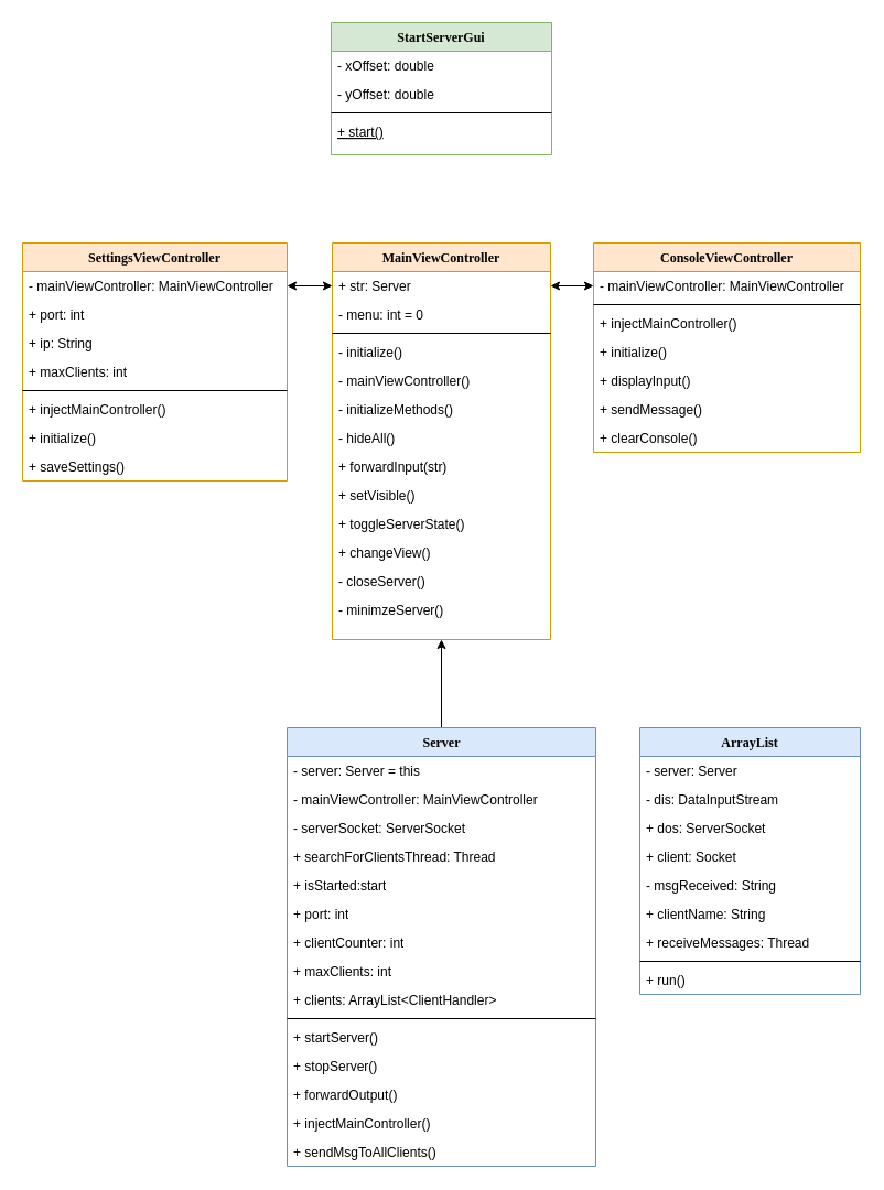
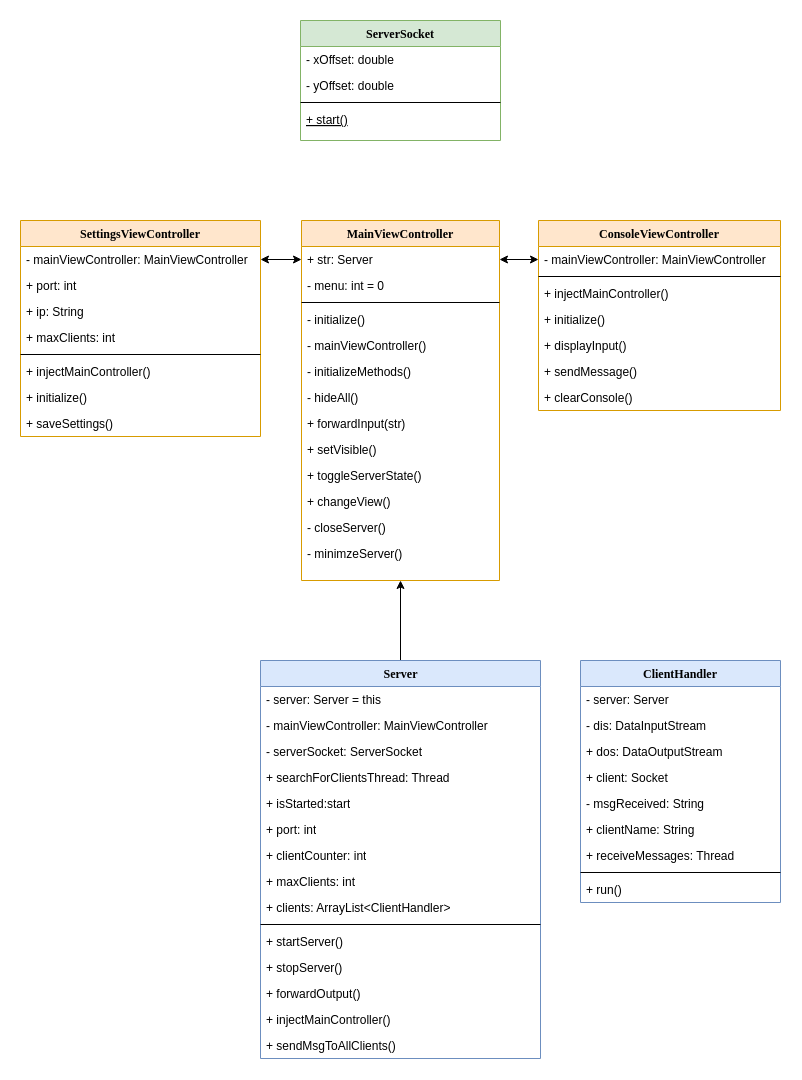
  <mxCell id="0" />
  <mxCell id="1" parent="0" />
- <mxCell id="2" value="StartServerGui" style="swimlane;fontStyle=1;align=center;verticalAlign=top;childLayout=stackLayout;horizontal=1;startSize=26;horizontalStack=0;resizeParent=1;resizeParentMax=0;resizeLast=0;collapsible=1;marginBottom=0;fontFamily=Verdana;fillColor=#d5e8d4;strokeColor=#82b366;" parent="1" vertex="1"><mxGeometry x="300" y="20" width="200" height="120" as="geometry" /></mxCell>
+ <mxCell id="2" value="ServerSocket" style="swimlane;fontStyle=1;align=center;verticalAlign=top;childLayout=stackLayout;horizontal=1;startSize=26;horizontalStack=0;resizeParent=1;resizeParentMax=0;resizeLast=0;collapsible=1;marginBottom=0;fontFamily=Verdana;fillColor=#d5e8d4;strokeColor=#82b366;" parent="1" vertex="1"><mxGeometry x="300" y="20" width="200" height="120" as="geometry" /></mxCell>
  <mxCell id="3" value="- xOffset: double" style="text;align=left;verticalAlign=top;spacingLeft=4;spacingRight=4;overflow=hidden;rotatable=0;points=[[0,0.5],[1,0.5]];portConstraint=eastwest;" parent="2" vertex="1"><mxGeometry y="26" width="200" height="26" as="geometry" /></mxCell>
  <mxCell id="4" value="- yOffset: double" style="text;align=left;verticalAlign=top;spacingLeft=4;spacingRight=4;overflow=hidden;rotatable=0;points=[[0,0.5],[1,0.5]];portConstraint=eastwest;" parent="2" vertex="1"><mxGeometry y="52" width="200" height="26" as="geometry" /></mxCell>
  <mxCell id="5" value="" style="line;strokeWidth=1;fillColor=none;align=left;verticalAlign=middle;spacingTop=-1;spacingLeft=3;spacingRight=3;rotatable=0;labelPosition=right;points=[];portConstraint=eastwest;" parent="2" vertex="1"><mxGeometry y="78" width="200" height="8" as="geometry" /></mxCell>
  <mxCell id="6" value="+ start()" style="text;strokeColor=none;fillColor=none;align=left;verticalAlign=top;spacingLeft=4;spacingRight=4;overflow=hidden;rotatable=0;points=[[0,0.5],[1,0.5]];portConstraint=eastwest;fontStyle=4" parent="2" vertex="1"><mxGeometry y="86" width="200" height="34" as="geometry" /></mxCell>
  <mxCell id="7" style="edgeStyle=orthogonalEdgeStyle;rounded=0;orthogonalLoop=1;jettySize=auto;html=1;entryX=0.5;entryY=0;entryDx=0;entryDy=0;fontFamily=Verdana;startArrow=classic;startFill=1;endArrow=none;" parent="1" source="8" target="22" edge="1"><mxGeometry relative="1" as="geometry" /></mxCell>
  <mxCell id="8" value="MainViewController" style="swimlane;fontStyle=1;align=center;verticalAlign=top;childLayout=stackLayout;horizontal=1;startSize=26;horizontalStack=0;resizeParent=1;resizeParentMax=0;resizeLast=0;collapsible=1;marginBottom=0;fontFamily=Verdana;fillColor=#ffe6cc;strokeColor=#d79b00;" parent="1" vertex="1"><mxGeometry x="301" y="220" width="198" height="360" as="geometry" /></mxCell>
  <mxCell id="9" value="+ str: Server" style="text;strokeColor=none;fillColor=none;align=left;verticalAlign=top;spacingLeft=4;spacingRight=4;overflow=hidden;rotatable=0;points=[[0,0.5],[1,0.5]];portConstraint=eastwest;" parent="8" vertex="1"><mxGeometry y="26" width="198" height="26" as="geometry" /></mxCell>
  <mxCell id="10" value="- menu: int = 0" style="text;strokeColor=none;fillColor=none;align=left;verticalAlign=top;spacingLeft=4;spacingRight=4;overflow=hidden;rotatable=0;points=[[0,0.5],[1,0.5]];portConstraint=eastwest;" parent="8" vertex="1"><mxGeometry y="52" width="198" height="26" as="geometry" /></mxCell>
  <mxCell id="11" value="" style="line;strokeWidth=1;fillColor=none;align=left;verticalAlign=middle;spacingTop=-1;spacingLeft=3;spacingRight=3;rotatable=0;labelPosition=right;points=[];portConstraint=eastwest;" parent="8" vertex="1"><mxGeometry y="78" width="198" height="8" as="geometry" /></mxCell>
  <mxCell id="12" value="- initialize()" style="text;strokeColor=none;fillColor=none;align=left;verticalAlign=top;spacingLeft=4;spacingRight=4;overflow=hidden;rotatable=0;points=[[0,0.5],[1,0.5]];portConstraint=eastwest;" parent="8" vertex="1"><mxGeometry y="86" width="198" height="26" as="geometry" /></mxCell>
  <mxCell id="13" value="- mainViewController()&#10;" style="text;strokeColor=none;fillColor=none;align=left;verticalAlign=top;spacingLeft=4;spacingRight=4;overflow=hidden;rotatable=0;points=[[0,0.5],[1,0.5]];portConstraint=eastwest;" parent="8" vertex="1"><mxGeometry y="112" width="198" height="26" as="geometry" /></mxCell>
  <mxCell id="14" value="- initializeMethods()" style="text;strokeColor=none;fillColor=none;align=left;verticalAlign=top;spacingLeft=4;spacingRight=4;overflow=hidden;rotatable=0;points=[[0,0.5],[1,0.5]];portConstraint=eastwest;" parent="8" vertex="1"><mxGeometry y="138" width="198" height="26" as="geometry" /></mxCell>
  <mxCell id="15" value="- hideAll()" style="text;strokeColor=none;fillColor=none;align=left;verticalAlign=top;spacingLeft=4;spacingRight=4;overflow=hidden;rotatable=0;points=[[0,0.5],[1,0.5]];portConstraint=eastwest;" parent="8" vertex="1"><mxGeometry y="164" width="198" height="26" as="geometry" /></mxCell>
  <mxCell id="16" value="+ forwardInput(str)" style="text;strokeColor=none;fillColor=none;align=left;verticalAlign=top;spacingLeft=4;spacingRight=4;overflow=hidden;rotatable=0;points=[[0,0.5],[1,0.5]];portConstraint=eastwest;" parent="8" vertex="1"><mxGeometry y="190" width="198" height="26" as="geometry" /></mxCell>
  <mxCell id="17" value="+ setVisible()" style="text;strokeColor=none;fillColor=none;align=left;verticalAlign=top;spacingLeft=4;spacingRight=4;overflow=hidden;rotatable=0;points=[[0,0.5],[1,0.5]];portConstraint=eastwest;" parent="8" vertex="1"><mxGeometry y="216" width="198" height="26" as="geometry" /></mxCell>
  <mxCell id="18" value="+ toggleServerState()" style="text;strokeColor=none;fillColor=none;align=left;verticalAlign=top;spacingLeft=4;spacingRight=4;overflow=hidden;rotatable=0;points=[[0,0.5],[1,0.5]];portConstraint=eastwest;" parent="8" vertex="1"><mxGeometry y="242" width="198" height="26" as="geometry" /></mxCell>
  <mxCell id="19" value="+ changeView()" style="text;strokeColor=none;fillColor=none;align=left;verticalAlign=top;spacingLeft=4;spacingRight=4;overflow=hidden;rotatable=0;points=[[0,0.5],[1,0.5]];portConstraint=eastwest;" parent="8" vertex="1"><mxGeometry y="268" width="198" height="26" as="geometry" /></mxCell>
  <mxCell id="20" value="- closeServer()" style="text;strokeColor=none;fillColor=none;align=left;verticalAlign=top;spacingLeft=4;spacingRight=4;overflow=hidden;rotatable=0;points=[[0,0.5],[1,0.5]];portConstraint=eastwest;" parent="8" vertex="1"><mxGeometry y="294" width="198" height="26" as="geometry" /></mxCell>
  <mxCell id="21" value="- minimzeServer()" style="text;strokeColor=none;fillColor=none;align=left;verticalAlign=top;spacingLeft=4;spacingRight=4;overflow=hidden;rotatable=0;points=[[0,0.5],[1,0.5]];portConstraint=eastwest;" parent="8" vertex="1"><mxGeometry y="320" width="198" height="40" as="geometry" /></mxCell>
  <mxCell id="22" value="Server" style="swimlane;html=1;fontStyle=1;align=center;verticalAlign=top;childLayout=stackLayout;horizontal=1;startSize=26;horizontalStack=0;resizeParent=1;resizeLast=0;collapsible=1;marginBottom=0;swimlaneFillColor=#ffffff;rounded=0;shadow=0;comic=0;labelBackgroundColor=none;strokeWidth=1;fillColor=#dae8fc;fontFamily=Verdana;fontSize=12;strokeColor=#6c8ebf;" parent="1" vertex="1"><mxGeometry x="260" y="660" width="280" height="398" as="geometry" /></mxCell>
  <mxCell id="23" value="- server: Server = this" style="text;html=1;strokeColor=none;fillColor=none;align=left;verticalAlign=top;spacingLeft=4;spacingRight=4;whiteSpace=wrap;overflow=hidden;rotatable=0;points=[[0,0.5],[1,0.5]];portConstraint=eastwest;" parent="22" vertex="1"><mxGeometry y="26" width="280" height="26" as="geometry" /></mxCell>
  <mxCell id="24" value="- mainViewController: MainViewController" style="text;html=1;strokeColor=none;fillColor=none;align=left;verticalAlign=top;spacingLeft=4;spacingRight=4;whiteSpace=wrap;overflow=hidden;rotatable=0;points=[[0,0.5],[1,0.5]];portConstraint=eastwest;" parent="22" vertex="1"><mxGeometry y="52" width="280" height="26" as="geometry" /></mxCell>
  <mxCell id="25" value="- serverSocket: ServerSocket" style="text;html=1;strokeColor=none;fillColor=none;align=left;verticalAlign=top;spacingLeft=4;spacingRight=4;whiteSpace=wrap;overflow=hidden;rotatable=0;points=[[0,0.5],[1,0.5]];portConstraint=eastwest;" parent="22" vertex="1"><mxGeometry y="78" width="280" height="26" as="geometry" /></mxCell>
  <mxCell id="26" value="+ searchForClientsThread: Thread" style="text;html=1;strokeColor=none;fillColor=none;align=left;verticalAlign=top;spacingLeft=4;spacingRight=4;whiteSpace=wrap;overflow=hidden;rotatable=0;points=[[0,0.5],[1,0.5]];portConstraint=eastwest;" parent="22" vertex="1"><mxGeometry y="104" width="280" height="26" as="geometry" /></mxCell>
  <mxCell id="27" value="+ isStarted:start" style="text;html=1;strokeColor=none;fillColor=none;align=left;verticalAlign=top;spacingLeft=4;spacingRight=4;whiteSpace=wrap;overflow=hidden;rotatable=0;points=[[0,0.5],[1,0.5]];portConstraint=eastwest;" parent="22" vertex="1"><mxGeometry y="130" width="280" height="26" as="geometry" /></mxCell>
  <mxCell id="28" value="+ port: int" style="text;html=1;strokeColor=none;fillColor=none;align=left;verticalAlign=top;spacingLeft=4;spacingRight=4;whiteSpace=wrap;overflow=hidden;rotatable=0;points=[[0,0.5],[1,0.5]];portConstraint=eastwest;" parent="22" vertex="1"><mxGeometry y="156" width="280" height="26" as="geometry" /></mxCell>
  <mxCell id="29" value="+ clientCounter: int" style="text;html=1;strokeColor=none;fillColor=none;align=left;verticalAlign=top;spacingLeft=4;spacingRight=4;whiteSpace=wrap;overflow=hidden;rotatable=0;points=[[0,0.5],[1,0.5]];portConstraint=eastwest;" parent="22" vertex="1"><mxGeometry y="182" width="280" height="26" as="geometry" /></mxCell>
  <mxCell id="30" value="+ maxClients: int" style="text;html=1;strokeColor=none;fillColor=none;align=left;verticalAlign=top;spacingLeft=4;spacingRight=4;whiteSpace=wrap;overflow=hidden;rotatable=0;points=[[0,0.5],[1,0.5]];portConstraint=eastwest;" parent="22" vertex="1"><mxGeometry y="208" width="280" height="26" as="geometry" /></mxCell>
  <mxCell id="31" value="+ clients: ArrayList&amp;lt;ClientHandler&amp;gt;" style="text;html=1;strokeColor=none;fillColor=none;align=left;verticalAlign=top;spacingLeft=4;spacingRight=4;whiteSpace=wrap;overflow=hidden;rotatable=0;points=[[0,0.5],[1,0.5]];portConstraint=eastwest;" parent="22" vertex="1"><mxGeometry y="234" width="280" height="26" as="geometry" /></mxCell>
  <mxCell id="32" value="" style="line;html=1;strokeWidth=1;fillColor=none;align=left;verticalAlign=middle;spacingTop=-1;spacingLeft=3;spacingRight=3;rotatable=0;labelPosition=right;points=[];portConstraint=eastwest;" parent="22" vertex="1"><mxGeometry y="260" width="280" height="8" as="geometry" /></mxCell>
  <mxCell id="33" value="+ startServer()" style="text;html=1;strokeColor=none;fillColor=none;align=left;verticalAlign=top;spacingLeft=4;spacingRight=4;whiteSpace=wrap;overflow=hidden;rotatable=0;points=[[0,0.5],[1,0.5]];portConstraint=eastwest;" parent="22" vertex="1"><mxGeometry y="268" width="280" height="26" as="geometry" /></mxCell>
  <mxCell id="34" value="+ stopServer()" style="text;html=1;strokeColor=none;fillColor=none;align=left;verticalAlign=top;spacingLeft=4;spacingRight=4;whiteSpace=wrap;overflow=hidden;rotatable=0;points=[[0,0.5],[1,0.5]];portConstraint=eastwest;" parent="22" vertex="1"><mxGeometry y="294" width="280" height="26" as="geometry" /></mxCell>
  <mxCell id="35" value="+ forwardOutput()" style="text;html=1;strokeColor=none;fillColor=none;align=left;verticalAlign=top;spacingLeft=4;spacingRight=4;whiteSpace=wrap;overflow=hidden;rotatable=0;points=[[0,0.5],[1,0.5]];portConstraint=eastwest;" parent="22" vertex="1"><mxGeometry y="320" width="280" height="26" as="geometry" /></mxCell>
  <mxCell id="36" value="+ injectMainController()" style="text;html=1;strokeColor=none;fillColor=none;align=left;verticalAlign=top;spacingLeft=4;spacingRight=4;whiteSpace=wrap;overflow=hidden;rotatable=0;points=[[0,0.5],[1,0.5]];portConstraint=eastwest;" parent="22" vertex="1"><mxGeometry y="346" width="280" height="26" as="geometry" /></mxCell>
  <mxCell id="37" value="+ sendMsgToAllClients()" style="text;html=1;strokeColor=none;fillColor=none;align=left;verticalAlign=top;spacingLeft=4;spacingRight=4;whiteSpace=wrap;overflow=hidden;rotatable=0;points=[[0,0.5],[1,0.5]];portConstraint=eastwest;" parent="22" vertex="1"><mxGeometry y="372" width="280" height="26" as="geometry" /></mxCell>
  <mxCell id="38" value="SettingsViewController" style="swimlane;fontStyle=1;align=center;verticalAlign=top;childLayout=stackLayout;horizontal=1;startSize=26;horizontalStack=0;resizeParent=1;resizeParentMax=0;resizeLast=0;collapsible=1;marginBottom=0;fontFamily=Verdana;fillColor=#ffe6cc;strokeColor=#d79b00;" parent="1" vertex="1"><mxGeometry x="20" y="220" width="240" height="216" as="geometry" /></mxCell>
  <mxCell id="39" value="- mainViewController: MainViewController" style="text;strokeColor=none;fillColor=none;align=left;verticalAlign=top;spacingLeft=4;spacingRight=4;overflow=hidden;rotatable=0;points=[[0,0.5],[1,0.5]];portConstraint=eastwest;" parent="38" vertex="1"><mxGeometry y="26" width="240" height="26" as="geometry" /></mxCell>
  <mxCell id="40" value="+ port: int" style="text;strokeColor=none;fillColor=none;align=left;verticalAlign=top;spacingLeft=4;spacingRight=4;overflow=hidden;rotatable=0;points=[[0,0.5],[1,0.5]];portConstraint=eastwest;" parent="38" vertex="1"><mxGeometry y="52" width="240" height="26" as="geometry" /></mxCell>
  <mxCell id="41" value="+ ip: String" style="text;strokeColor=none;fillColor=none;align=left;verticalAlign=top;spacingLeft=4;spacingRight=4;overflow=hidden;rotatable=0;points=[[0,0.5],[1,0.5]];portConstraint=eastwest;" parent="38" vertex="1"><mxGeometry y="78" width="240" height="26" as="geometry" /></mxCell>
  <mxCell id="42" value="+ maxClients: int" style="text;strokeColor=none;fillColor=none;align=left;verticalAlign=top;spacingLeft=4;spacingRight=4;overflow=hidden;rotatable=0;points=[[0,0.5],[1,0.5]];portConstraint=eastwest;" parent="38" vertex="1"><mxGeometry y="104" width="240" height="26" as="geometry" /></mxCell>
  <mxCell id="43" value="" style="line;strokeWidth=1;fillColor=none;align=left;verticalAlign=middle;spacingTop=-1;spacingLeft=3;spacingRight=3;rotatable=0;labelPosition=right;points=[];portConstraint=eastwest;" parent="38" vertex="1"><mxGeometry y="130" width="240" height="8" as="geometry" /></mxCell>
  <mxCell id="44" value="+ injectMainController()" style="text;strokeColor=none;fillColor=none;align=left;verticalAlign=top;spacingLeft=4;spacingRight=4;overflow=hidden;rotatable=0;points=[[0,0.5],[1,0.5]];portConstraint=eastwest;" parent="38" vertex="1"><mxGeometry y="138" width="240" height="26" as="geometry" /></mxCell>
  <mxCell id="45" value="+ initialize()" style="text;strokeColor=none;fillColor=none;align=left;verticalAlign=top;spacingLeft=4;spacingRight=4;overflow=hidden;rotatable=0;points=[[0,0.5],[1,0.5]];portConstraint=eastwest;" parent="38" vertex="1"><mxGeometry y="164" width="240" height="26" as="geometry" /></mxCell>
  <mxCell id="46" value="+ saveSettings()" style="text;strokeColor=none;fillColor=none;align=left;verticalAlign=top;spacingLeft=4;spacingRight=4;overflow=hidden;rotatable=0;points=[[0,0.5],[1,0.5]];portConstraint=eastwest;" parent="38" vertex="1"><mxGeometry y="190" width="240" height="26" as="geometry" /></mxCell>
  <mxCell id="47" style="edgeStyle=orthogonalEdgeStyle;rounded=0;orthogonalLoop=1;jettySize=auto;html=1;entryX=0;entryY=0.5;entryDx=0;entryDy=0;startArrow=classic;startFill=1;fontFamily=Verdana;" parent="1" source="39" target="9" edge="1"><mxGeometry relative="1" as="geometry" /></mxCell>
  <mxCell id="48" value="ConsoleViewController" style="swimlane;fontStyle=1;align=center;verticalAlign=top;childLayout=stackLayout;horizontal=1;startSize=26;horizontalStack=0;resizeParent=1;resizeParentMax=0;resizeLast=0;collapsible=1;marginBottom=0;fontFamily=Verdana;fillColor=#ffe6cc;strokeColor=#d79b00;" parent="1" vertex="1"><mxGeometry x="538" y="220" width="242" height="190" as="geometry" /></mxCell>
  <mxCell id="49" value="- mainViewController: MainViewController" style="text;strokeColor=none;fillColor=none;align=left;verticalAlign=top;spacingLeft=4;spacingRight=4;overflow=hidden;rotatable=0;points=[[0,0.5],[1,0.5]];portConstraint=eastwest;" parent="48" vertex="1"><mxGeometry y="26" width="242" height="26" as="geometry" /></mxCell>
  <mxCell id="50" value="" style="line;strokeWidth=1;fillColor=none;align=left;verticalAlign=middle;spacingTop=-1;spacingLeft=3;spacingRight=3;rotatable=0;labelPosition=right;points=[];portConstraint=eastwest;" parent="48" vertex="1"><mxGeometry y="52" width="242" height="8" as="geometry" /></mxCell>
  <mxCell id="51" value="+ injectMainController()" style="text;strokeColor=none;fillColor=none;align=left;verticalAlign=top;spacingLeft=4;spacingRight=4;overflow=hidden;rotatable=0;points=[[0,0.5],[1,0.5]];portConstraint=eastwest;" parent="48" vertex="1"><mxGeometry y="60" width="242" height="26" as="geometry" /></mxCell>
  <mxCell id="52" value="+ initialize()" style="text;strokeColor=none;fillColor=none;align=left;verticalAlign=top;spacingLeft=4;spacingRight=4;overflow=hidden;rotatable=0;points=[[0,0.5],[1,0.5]];portConstraint=eastwest;" parent="48" vertex="1"><mxGeometry y="86" width="242" height="26" as="geometry" /></mxCell>
  <mxCell id="53" value="+ displayInput()" style="text;strokeColor=none;fillColor=none;align=left;verticalAlign=top;spacingLeft=4;spacingRight=4;overflow=hidden;rotatable=0;points=[[0,0.5],[1,0.5]];portConstraint=eastwest;" parent="48" vertex="1"><mxGeometry y="112" width="242" height="26" as="geometry" /></mxCell>
  <mxCell id="54" value="+ sendMessage()" style="text;strokeColor=none;fillColor=none;align=left;verticalAlign=top;spacingLeft=4;spacingRight=4;overflow=hidden;rotatable=0;points=[[0,0.5],[1,0.5]];portConstraint=eastwest;" parent="48" vertex="1"><mxGeometry y="138" width="242" height="26" as="geometry" /></mxCell>
  <mxCell id="55" value="+ clearConsole()" style="text;strokeColor=none;fillColor=none;align=left;verticalAlign=top;spacingLeft=4;spacingRight=4;overflow=hidden;rotatable=0;points=[[0,0.5],[1,0.5]];portConstraint=eastwest;" parent="48" vertex="1"><mxGeometry y="164" width="242" height="26" as="geometry" /></mxCell>
  <mxCell id="56" style="edgeStyle=orthogonalEdgeStyle;rounded=0;orthogonalLoop=1;jettySize=auto;html=1;startArrow=classic;startFill=1;fontFamily=Verdana;" parent="1" source="49" target="9" edge="1"><mxGeometry relative="1" as="geometry" /></mxCell>
- <mxCell id="57" value="ArrayList" style="swimlane;fontStyle=1;align=center;verticalAlign=top;childLayout=stackLayout;horizontal=1;startSize=26;horizontalStack=0;resizeParent=1;resizeParentMax=0;resizeLast=0;collapsible=1;marginBottom=0;fontFamily=Verdana;fillColor=#dae8fc;strokeColor=#6c8ebf;" parent="1" vertex="1"><mxGeometry x="580" y="660" width="200" height="242" as="geometry" /></mxCell>
+ <mxCell id="57" value="ClientHandler" style="swimlane;fontStyle=1;align=center;verticalAlign=top;childLayout=stackLayout;horizontal=1;startSize=26;horizontalStack=0;resizeParent=1;resizeParentMax=0;resizeLast=0;collapsible=1;marginBottom=0;fontFamily=Verdana;fillColor=#dae8fc;strokeColor=#6c8ebf;" parent="1" vertex="1"><mxGeometry x="580" y="660" width="200" height="242" as="geometry" /></mxCell>
  <mxCell id="58" value="- server: Server&#10;" style="text;strokeColor=none;fillColor=none;align=left;verticalAlign=top;spacingLeft=4;spacingRight=4;overflow=hidden;rotatable=0;points=[[0,0.5],[1,0.5]];portConstraint=eastwest;" parent="57" vertex="1"><mxGeometry y="26" width="200" height="26" as="geometry" /></mxCell>
  <mxCell id="59" value="- dis: DataInputStream&#10;" style="text;strokeColor=none;fillColor=none;align=left;verticalAlign=top;spacingLeft=4;spacingRight=4;overflow=hidden;rotatable=0;points=[[0,0.5],[1,0.5]];portConstraint=eastwest;" parent="57" vertex="1"><mxGeometry y="52" width="200" height="26" as="geometry" /></mxCell>
- <mxCell id="60" value="+ dos: ServerSocket" style="text;strokeColor=none;fillColor=none;align=left;verticalAlign=top;spacingLeft=4;spacingRight=4;overflow=hidden;rotatable=0;points=[[0,0.5],[1,0.5]];portConstraint=eastwest;" parent="57" vertex="1"><mxGeometry y="78" width="200" height="26" as="geometry" /></mxCell>
+ <mxCell id="60" value="+ dos: DataOutputStream" style="text;strokeColor=none;fillColor=none;align=left;verticalAlign=top;spacingLeft=4;spacingRight=4;overflow=hidden;rotatable=0;points=[[0,0.5],[1,0.5]];portConstraint=eastwest;" parent="57" vertex="1"><mxGeometry y="78" width="200" height="26" as="geometry" /></mxCell>
  <mxCell id="61" value="+ client: Socket" style="text;strokeColor=none;fillColor=none;align=left;verticalAlign=top;spacingLeft=4;spacingRight=4;overflow=hidden;rotatable=0;points=[[0,0.5],[1,0.5]];portConstraint=eastwest;" parent="57" vertex="1"><mxGeometry y="104" width="200" height="26" as="geometry" /></mxCell>
  <mxCell id="62" value="- msgReceived: String" style="text;strokeColor=none;fillColor=none;align=left;verticalAlign=top;spacingLeft=4;spacingRight=4;overflow=hidden;rotatable=0;points=[[0,0.5],[1,0.5]];portConstraint=eastwest;" parent="57" vertex="1"><mxGeometry y="130" width="200" height="26" as="geometry" /></mxCell>
  <mxCell id="63" value="+ clientName: String" style="text;strokeColor=none;fillColor=none;align=left;verticalAlign=top;spacingLeft=4;spacingRight=4;overflow=hidden;rotatable=0;points=[[0,0.5],[1,0.5]];portConstraint=eastwest;" parent="57" vertex="1"><mxGeometry y="156" width="200" height="26" as="geometry" /></mxCell>
  <mxCell id="64" value="+ receiveMessages: Thread" style="text;strokeColor=none;fillColor=none;align=left;verticalAlign=top;spacingLeft=4;spacingRight=4;overflow=hidden;rotatable=0;points=[[0,0.5],[1,0.5]];portConstraint=eastwest;" parent="57" vertex="1"><mxGeometry y="182" width="200" height="26" as="geometry" /></mxCell>
  <mxCell id="65" value="" style="line;strokeWidth=1;fillColor=none;align=left;verticalAlign=middle;spacingTop=-1;spacingLeft=3;spacingRight=3;rotatable=0;labelPosition=right;points=[];portConstraint=eastwest;" parent="57" vertex="1"><mxGeometry y="208" width="200" height="8" as="geometry" /></mxCell>
  <mxCell id="66" value="+ run()" style="text;strokeColor=none;fillColor=none;align=left;verticalAlign=top;spacingLeft=4;spacingRight=4;overflow=hidden;rotatable=0;points=[[0,0.5],[1,0.5]];portConstraint=eastwest;" parent="57" vertex="1"><mxGeometry y="216" width="200" height="26" as="geometry" /></mxCell>
